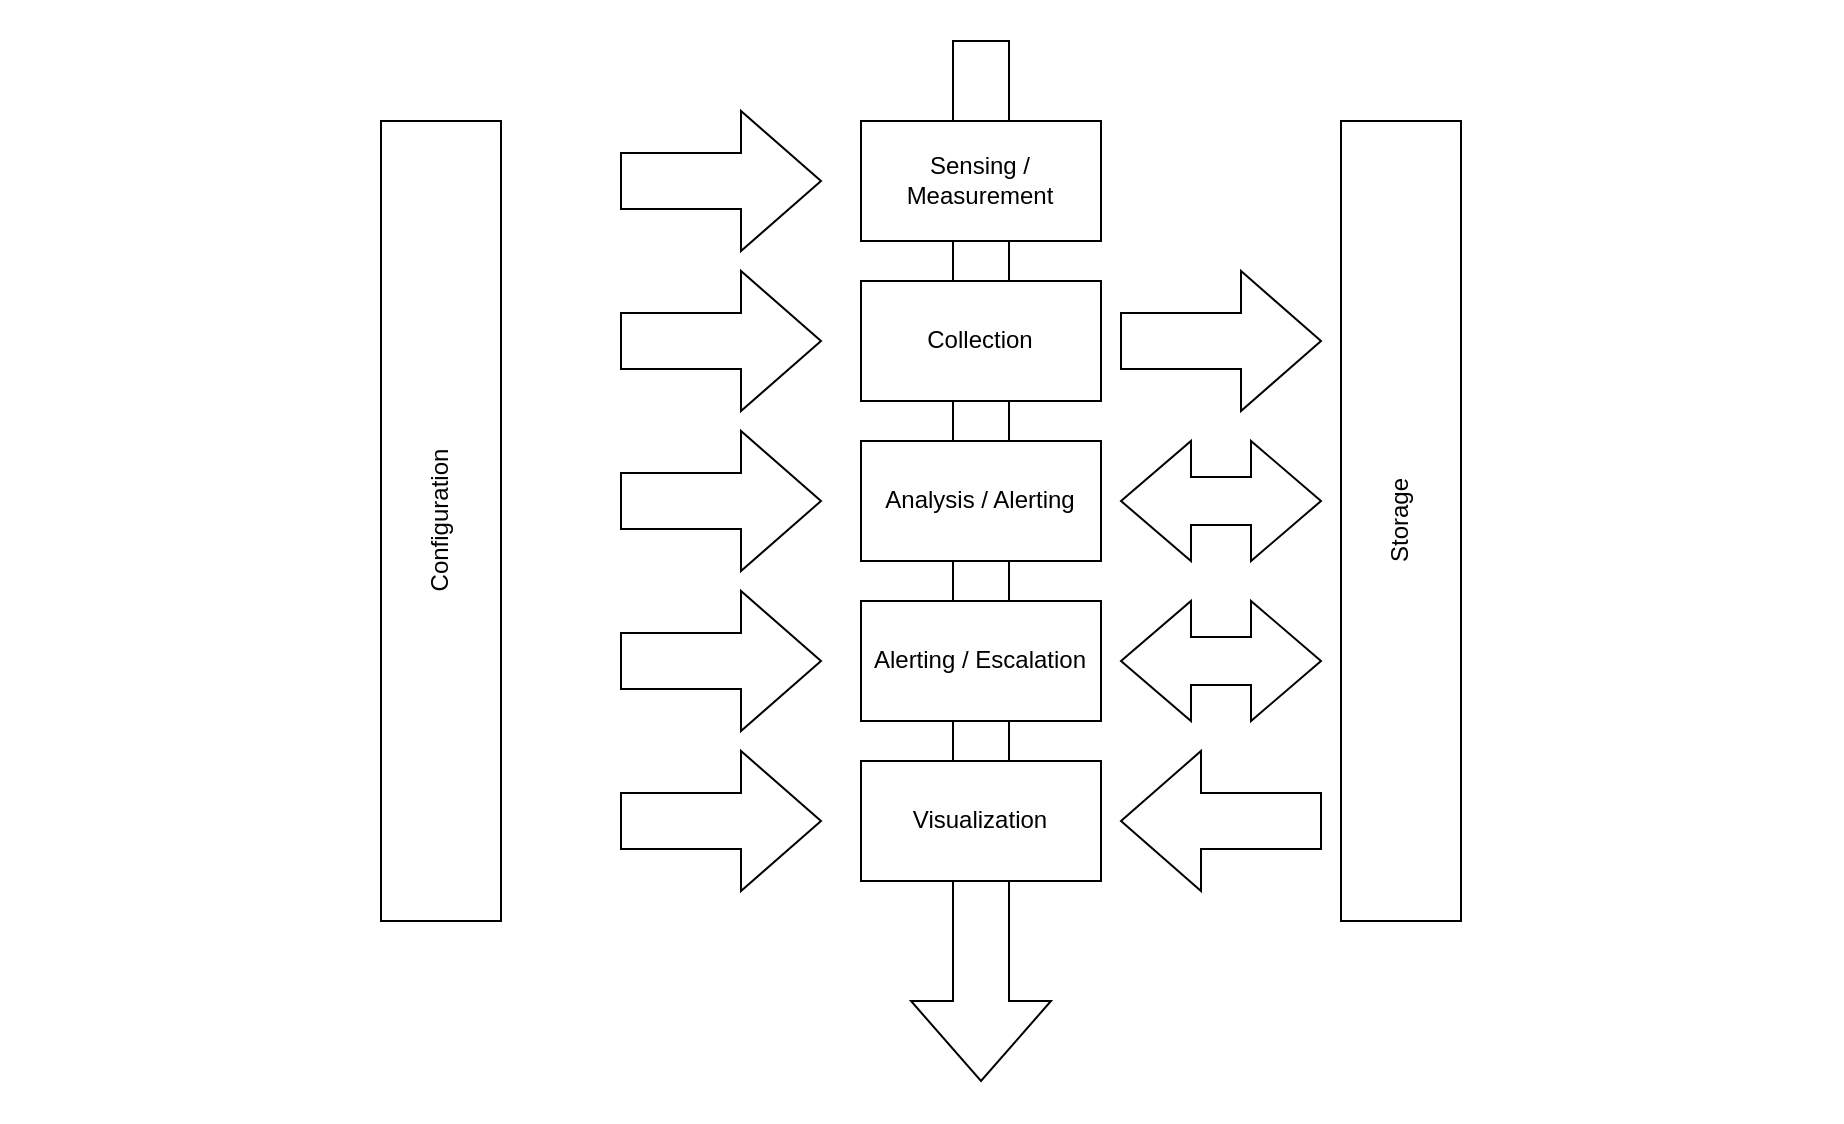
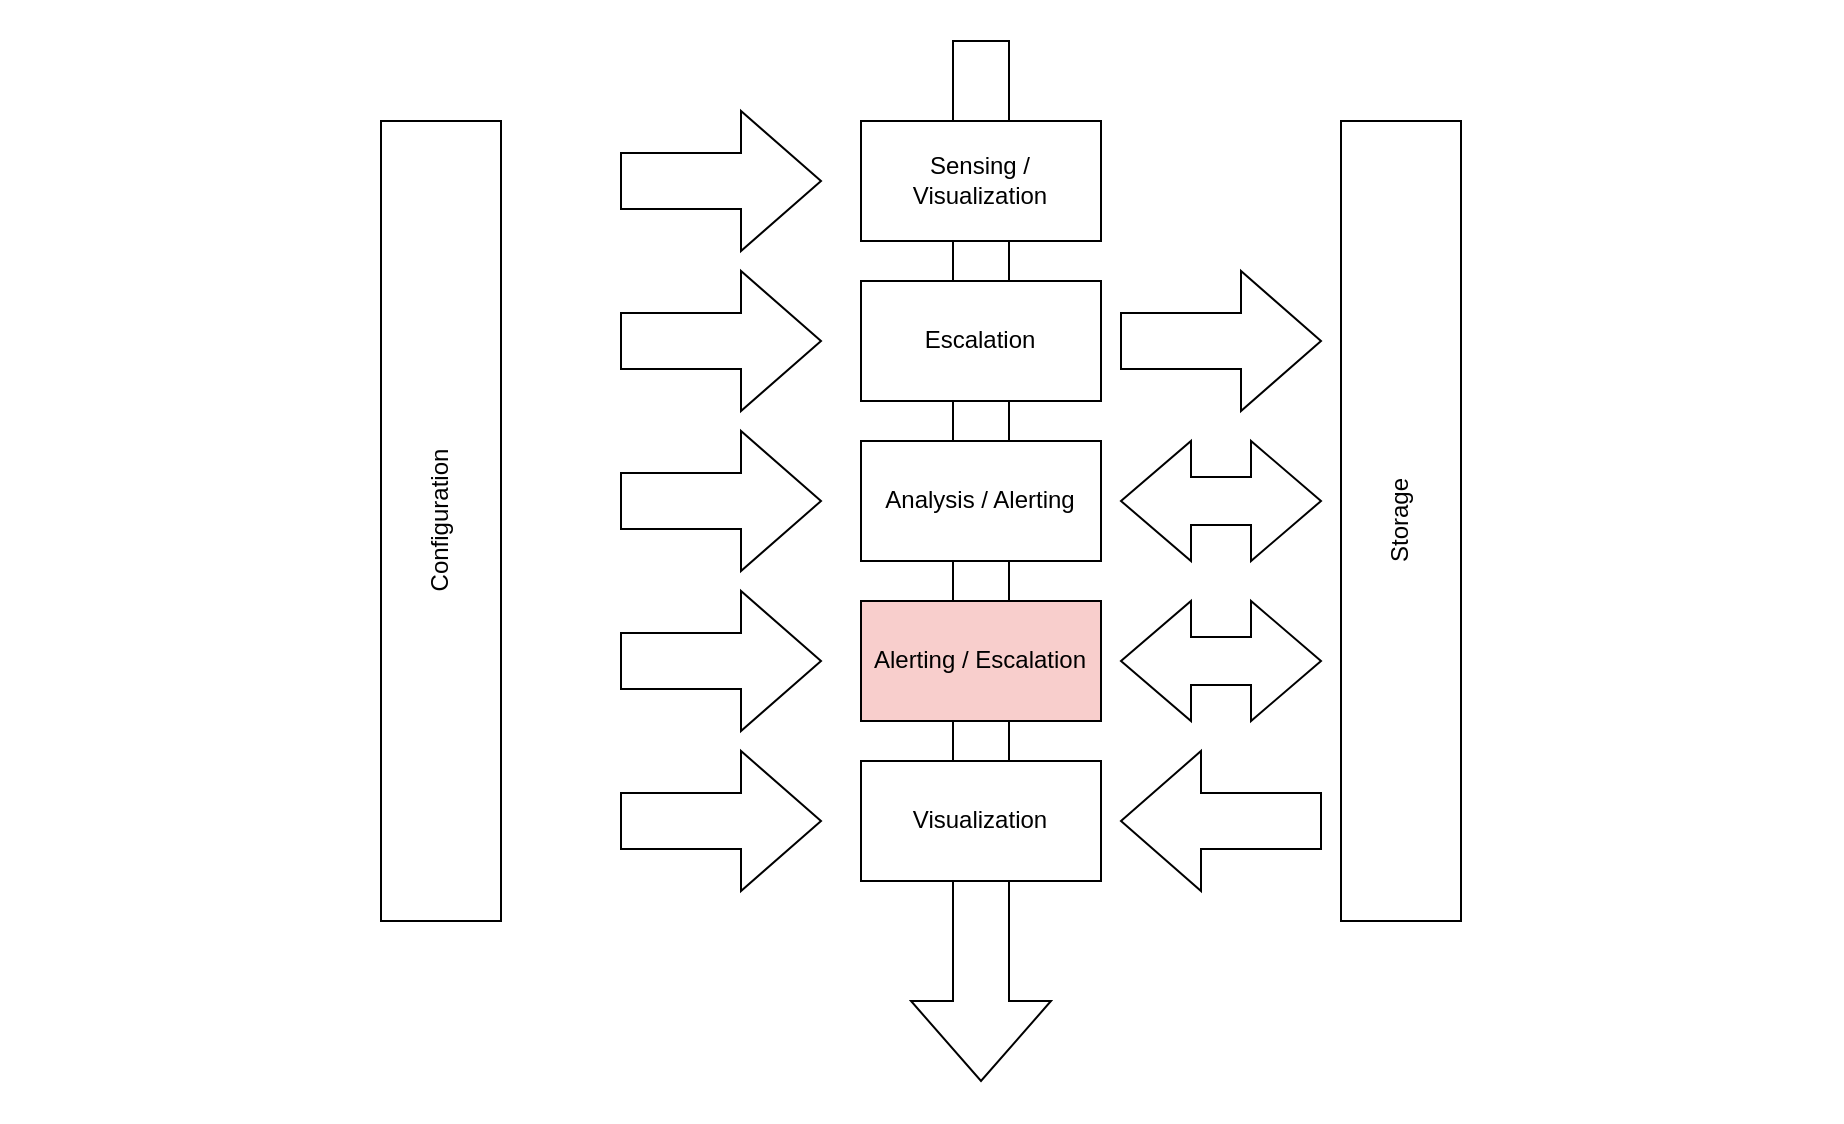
  <mxCell id="0" />
  <mxCell id="1" parent="0" />
  <mxCell id="2" value="" style="html=1;shadow=0;dashed=0;align=center;verticalAlign=middle;shape=mxgraph.arrows2.arrow;dy=0.6;dx=40;notch=0;direction=south;" vertex="1" parent="1"><mxGeometry x="455" y="20" width="70" height="520" as="geometry" /></mxCell>
- <mxCell id="3" value="Sensing / Measurement" style="rounded=0;whiteSpace=wrap;html=1;" vertex="1" parent="1"><mxGeometry x="430" y="60" width="120" height="60" as="geometry" /></mxCell>
+ <mxCell id="3" value="Sensing / Visualization" style="rounded=0;whiteSpace=wrap;html=1;" vertex="1" parent="1"><mxGeometry x="430" y="60" width="120" height="60" as="geometry" /></mxCell>
  <mxCell id="4" value="Configuration" style="rounded=0;whiteSpace=wrap;html=1;rotation=-90;" vertex="1" parent="1"><mxGeometry x="20" y="230" width="400" height="60" as="geometry" /></mxCell>
- <mxCell id="5" value="Collection" style="rounded=0;whiteSpace=wrap;html=1;" vertex="1" parent="1"><mxGeometry x="430" y="140" width="120" height="60" as="geometry" /></mxCell>
+ <mxCell id="5" value="Escalation" style="rounded=0;whiteSpace=wrap;html=1;" vertex="1" parent="1"><mxGeometry x="430" y="140" width="120" height="60" as="geometry" /></mxCell>
  <mxCell id="6" value="Analysis / Alerting" style="rounded=0;whiteSpace=wrap;html=1;" vertex="1" parent="1"><mxGeometry x="430" y="220" width="120" height="60" as="geometry" /></mxCell>
- <mxCell id="7" value="Alerting / Escalation" style="rounded=0;whiteSpace=wrap;html=1;" vertex="1" parent="1"><mxGeometry x="430" y="300" width="120" height="60" as="geometry" /></mxCell>
+ <mxCell id="7" value="Alerting / Escalation" style="rounded=0;whiteSpace=wrap;html=1;fillColor=#f8cecc;" vertex="1" parent="1"><mxGeometry x="430" y="300" width="120" height="60" as="geometry" /></mxCell>
  <mxCell id="8" value="Visualization" style="rounded=0;whiteSpace=wrap;html=1;" vertex="1" parent="1"><mxGeometry x="430" y="380" width="120" height="60" as="geometry" /></mxCell>
  <mxCell id="9" value="Storage" style="rounded=0;whiteSpace=wrap;html=1;rotation=-90;" vertex="1" parent="1"><mxGeometry x="500" y="230" width="400" height="60" as="geometry" /></mxCell>
  <mxCell id="10" value="" style="html=1;shadow=0;dashed=0;align=center;verticalAlign=middle;shape=mxgraph.arrows2.arrow;dy=0.6;dx=40;notch=0;" vertex="1" parent="1"><mxGeometry x="310" y="55" width="100" height="70" as="geometry" /></mxCell>
  <mxCell id="11" value="" style="html=1;shadow=0;dashed=0;align=center;verticalAlign=middle;shape=mxgraph.arrows2.arrow;dy=0.6;dx=40;notch=0;" vertex="1" parent="1"><mxGeometry x="310" y="135" width="100" height="70" as="geometry" /></mxCell>
  <mxCell id="12" value="" style="html=1;shadow=0;dashed=0;align=center;verticalAlign=middle;shape=mxgraph.arrows2.arrow;dy=0.6;dx=40;notch=0;" vertex="1" parent="1"><mxGeometry x="310" y="215" width="100" height="70" as="geometry" /></mxCell>
  <mxCell id="13" value="" style="html=1;shadow=0;dashed=0;align=center;verticalAlign=middle;shape=mxgraph.arrows2.arrow;dy=0.6;dx=40;notch=0;" vertex="1" parent="1"><mxGeometry x="310" y="295" width="100" height="70" as="geometry" /></mxCell>
  <mxCell id="14" value="" style="html=1;shadow=0;dashed=0;align=center;verticalAlign=middle;shape=mxgraph.arrows2.arrow;dy=0.6;dx=40;notch=0;" vertex="1" parent="1"><mxGeometry x="310" y="375" width="100" height="70" as="geometry" /></mxCell>
  <mxCell id="15" value="" style="html=1;shadow=0;dashed=0;align=center;verticalAlign=middle;shape=mxgraph.arrows2.arrow;dy=0.6;dx=40;notch=0;" vertex="1" parent="1"><mxGeometry x="560" y="135" width="100" height="70" as="geometry" /></mxCell>
  <mxCell id="16" value="" style="html=1;shadow=0;dashed=0;align=center;verticalAlign=middle;shape=mxgraph.arrows2.twoWayArrow;dy=0.6;dx=35;" vertex="1" parent="1"><mxGeometry x="560" y="220" width="100" height="60" as="geometry" /></mxCell>
  <mxCell id="17" value="" style="html=1;shadow=0;dashed=0;align=center;verticalAlign=middle;shape=mxgraph.arrows2.arrow;dy=0.6;dx=40;notch=0;flipV=0;flipH=1;" vertex="1" parent="1"><mxGeometry x="560" y="375" width="100" height="70" as="geometry" /></mxCell>
  <mxCell id="18" value="" style="html=1;shadow=0;dashed=0;align=center;verticalAlign=middle;shape=mxgraph.arrows2.twoWayArrow;dy=0.6;dx=35;" vertex="1" parent="1"><mxGeometry x="560" y="300" width="100" height="60" as="geometry" /></mxCell>
